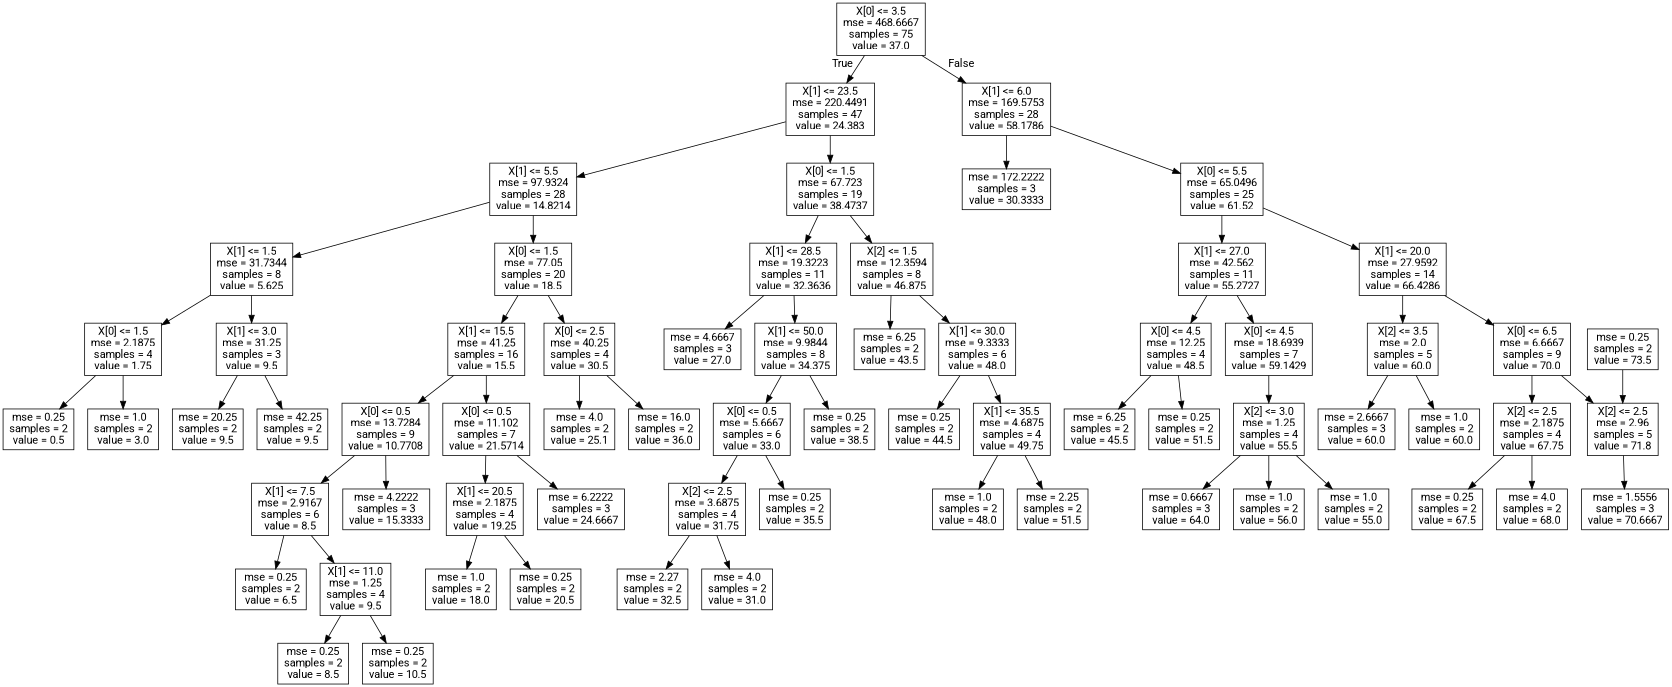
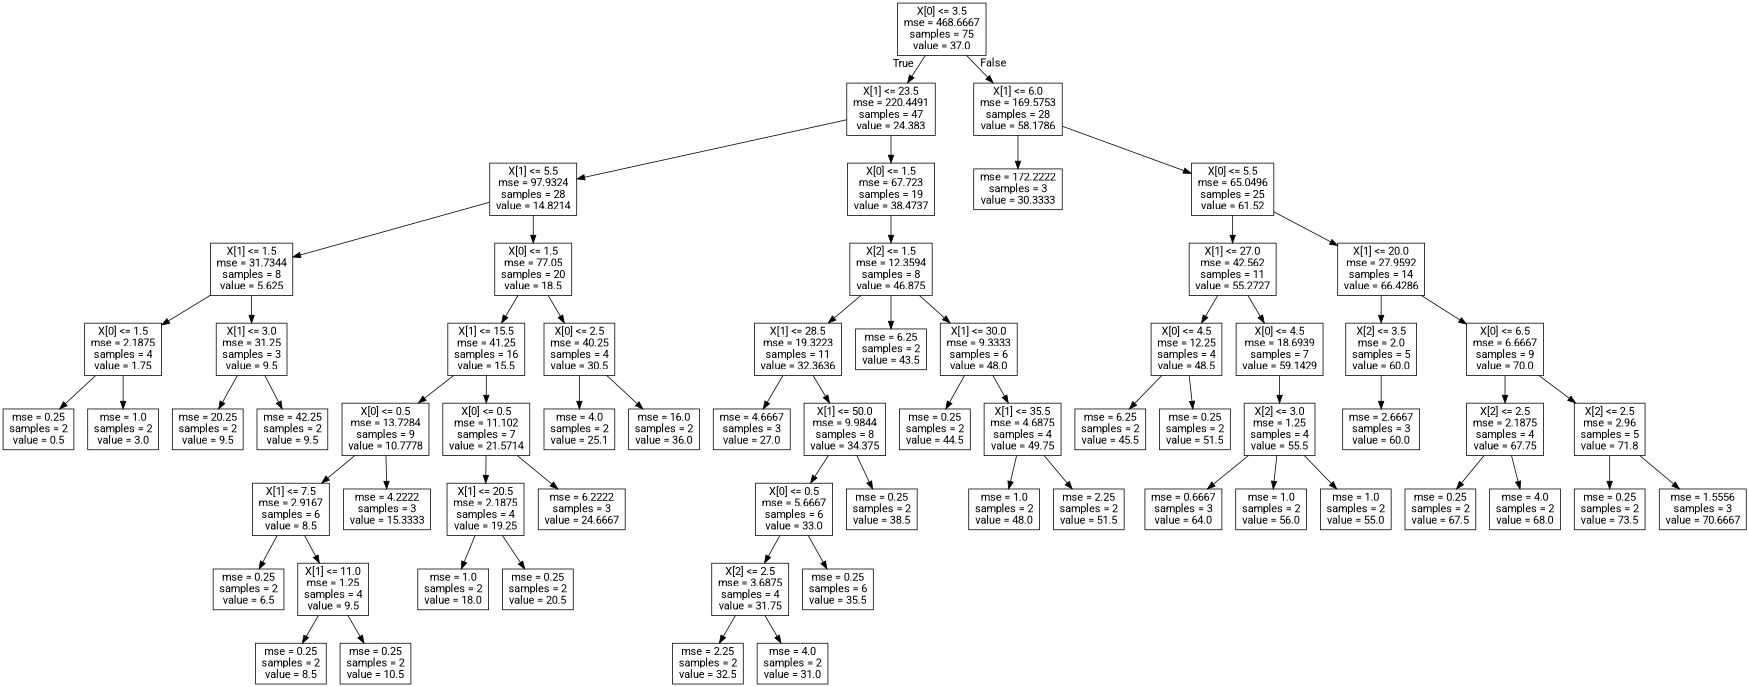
  digraph {
    fontname=Roboto
    node [fontname=Roboto shape=box]
    edge [fontname=Roboto]
    n1 [label="X[0] <= 3.5\nmse = 468.6667\nsamples = 75\nvalue = 37.0"]
    n2 [label="X[1] <= 23.5\nmse = 220.4491\nsamples = 47\nvalue = 24.383"]
    n3 [label="X[1] <= 6.0\nmse = 169.5753\nsamples = 28\nvalue = 58.1786"]
    n4 [label="X[1] <= 5.5\nmse = 97.9324\nsamples = 28\nvalue = 14.8214"]
    n5 [label="X[0] <= 1.5\nmse = 67.723\nsamples = 19\nvalue = 38.4737"]
    n6 [label="mse = 172.2222\nsamples = 3\nvalue = 30.3333"]
    n7 [label="X[0] <= 5.5\nmse = 65.0496\nsamples = 25\nvalue = 61.52"]
    n8 [label="X[1] <= 1.5\nmse = 31.7344\nsamples = 8\nvalue = 5.625"]
    n9 [label="X[0] <= 1.5\nmse = 77.05\nsamples = 20\nvalue = 18.5"]
    n10 [label="X[1] <= 28.5\nmse = 19.3223\nsamples = 11\nvalue = 32.3636"]
    n11 [label="X[2] <= 1.5\nmse = 12.3594\nsamples = 8\nvalue = 46.875"]
    n12 [label="X[0] <= 1.5\nmse = 2.1875\nsamples = 4\nvalue = 1.75"]
    n13 [label="X[1] <= 3.0\nmse = 31.25\nsamples = 3\nvalue = 9.5"]
    n14 [label="X[1] <= 15.5\nmse = 41.25\nsamples = 16\nvalue = 15.5"]
    n15 [label="X[0] <= 2.5\nmse = 40.25\nsamples = 4\nvalue = 30.5"]
    n16 [label="mse = 0.25\nsamples = 2\nvalue = 0.5"]
    n17 [label="mse = 1.0\nsamples = 2\nvalue = 3.0"]
    n18 [label="mse = 20.25\nsamples = 2\nvalue = 9.5"]
    n19 [label="mse = 42.25\nsamples = 2\nvalue = 9.5"]
-   n20 [label="X[0] <= 0.5\nmse = 13.7284\nsamples = 9\nvalue = 10.7708"]
+   n20 [label="X[0] <= 0.5\nmse = 13.7284\nsamples = 9\nvalue = 10.7778"]
    n21 [label="X[0] <= 0.5\nmse = 11.102\nsamples = 7\nvalue = 21.5714"]
    n22 [label="mse = 4.0\nsamples = 2\nvalue = 25.1"]
    n23 [label="mse = 16.0\nsamples = 2\nvalue = 36.0"]
    n24 [label="X[1] <= 7.5\nmse = 2.9167\nsamples = 6\nvalue = 8.5"]
    n25 [label="mse = 4.2222\nsamples = 3\nvalue = 15.3333"]
    n26 [label="X[1] <= 20.5\nmse = 2.1875\nsamples = 4\nvalue = 19.25"]
    n27 [label="mse = 6.2222\nsamples = 3\nvalue = 24.6667"]
    n28 [label="mse = 0.25\nsamples = 2\nvalue = 6.5"]
    n29 [label="X[1] <= 11.0\nmse = 1.25\nsamples = 4\nvalue = 9.5"]
    n30 [label="mse = 0.25\nsamples = 2\nvalue = 8.5"]
    n31 [label="mse = 0.25\nsamples = 2\nvalue = 10.5"]
    n32 [label="mse = 1.0\nsamples = 2\nvalue = 18.0"]
    n33 [label="mse = 0.25\nsamples = 2\nvalue = 20.5"]
    n34 [label="mse = 4.6667\nsamples = 3\nvalue = 27.0"]
    n35 [label="X[1] <= 50.0\nmse = 9.9844\nsamples = 8\nvalue = 34.375"]
    n36 [label="mse = 6.25\nsamples = 2\nvalue = 43.5"]
    n37 [label="X[1] <= 30.0\nmse = 9.3333\nsamples = 6\nvalue = 48.0"]
    n38 [label="X[0] <= 0.5\nmse = 5.6667\nsamples = 6\nvalue = 33.0"]
    n39 [label="mse = 0.25\nsamples = 2\nvalue = 38.5"]
    n40 [label="X[2] <= 2.5\nmse = 3.6875\nsamples = 4\nvalue = 31.75"]
-   n41 [label="mse = 0.25\nsamples = 2\nvalue = 35.5"]
-   n42 [label="mse = 2.27\nsamples = 2\nvalue = 32.5"]
+   n41 [label="mse = 0.25\nsamples = 6\nvalue = 35.5"]
+   n42 [label="mse = 2.25\nsamples = 2\nvalue = 32.5"]
    n43 [label="mse = 4.0\nsamples = 2\nvalue = 31.0"]
    n44 [label="mse = 0.25\nsamples = 2\nvalue = 44.5"]
    n45 [label="X[1] <= 35.5\nmse = 4.6875\nsamples = 4\nvalue = 49.75"]
    n46 [label="mse = 1.0\nsamples = 2\nvalue = 48.0"]
    n47 [label="mse = 2.25\nsamples = 2\nvalue = 51.5"]
    n48 [label="X[1] <= 27.0\nmse = 42.562\nsamples = 11\nvalue = 55.2727"]
    n49 [label="X[1] <= 20.0\nmse = 27.9592\nsamples = 14\nvalue = 66.4286"]
    n50 [label="X[0] <= 4.5\nmse = 12.25\nsamples = 4\nvalue = 48.5"]
    n51 [label="X[0] <= 4.5\nmse = 18.6939\nsamples = 7\nvalue = 59.1429"]
    n52 [label="X[2] <= 3.5\nmse = 2.0\nsamples = 5\nvalue = 60.0"]
    n53 [label="X[0] <= 6.5\nmse = 6.6667\nsamples = 9\nvalue = 70.0"]
    n54 [label="mse = 6.25\nsamples = 2\nvalue = 45.5"]
    n55 [label="mse = 0.25\nsamples = 2\nvalue = 51.5"]
    n56 [label="X[2] <= 3.0\nmse = 1.25\nsamples = 4\nvalue = 55.5"]
    n57 [label="mse = 0.6667\nsamples = 3\nvalue = 64.0"]
    n58 [label="mse = 1.0\nsamples = 2\nvalue = 56.0"]
    n59 [label="mse = 1.0\nsamples = 2\nvalue = 55.0"]
    n60 [label="mse = 2.6667\nsamples = 3\nvalue = 60.0"]
-   n61 [label="mse = 1.0\nsamples = 2\nvalue = 60.0"]
    n62 [label="X[2] <= 2.5\nmse = 2.1875\nsamples = 4\nvalue = 67.75"]
    n63 [label="X[2] <= 2.5\nmse = 2.96\nsamples = 5\nvalue = 71.8"]
    n64 [label="mse = 0.25\nsamples = 2\nvalue = 67.5"]
    n65 [label="mse = 4.0\nsamples = 2\nvalue = 68.0"]
    n66 [label="mse = 0.25\nsamples = 2\nvalue = 73.5"]
    n67 [label="mse = 1.5556\nsamples = 3\nvalue = 70.6667"]
    n1 -> n2 [headlabel=True labelangle=45 labeldistance=2.5]
    n1 -> n3 [headlabel=False labelangle=-45 labeldistance=2.5]
    n2 -> n4
    n2 -> n5
    n3 -> n6
    n3 -> n7
    n4 -> n8
    n4 -> n9
-   n5 -> n10
+   n11 -> n10
    n5 -> n11
    n7 -> n48
    n7 -> n49
    n8 -> n12
    n8 -> n13
    n9 -> n14
    n9 -> n15
    n10 -> n34
    n10 -> n35
    n11 -> n36
    n11 -> n37
    n12 -> n16
    n12 -> n17
    n13 -> n18
    n13 -> n19
    n14 -> n20
    n14 -> n21
    n15 -> n22
    n15 -> n23
    n20 -> n24
    n20 -> n25
    n21 -> n26
    n21 -> n27
    n24 -> n28
    n24 -> n29
    n26 -> n32
    n26 -> n33
    n29 -> n30
    n29 -> n31
    n35 -> n38
    n35 -> n39
    n37 -> n44
    n37 -> n45
    n38 -> n40
    n38 -> n41
    n40 -> n42
    n40 -> n43
    n45 -> n46
    n45 -> n47
    n48 -> n50
    n48 -> n51
    n49 -> n52
    n49 -> n53
    n50 -> n54
    n50 -> n55
    n51 -> n56
    n52 -> n60
-   n52 -> n61
    n53 -> n62
    n53 -> n63
    n56 -> n57
    n56 -> n58
    n56 -> n59
    n62 -> n64
    n62 -> n65
-   n66 -> n63
+   n63 -> n66
    n63 -> n67
  }
